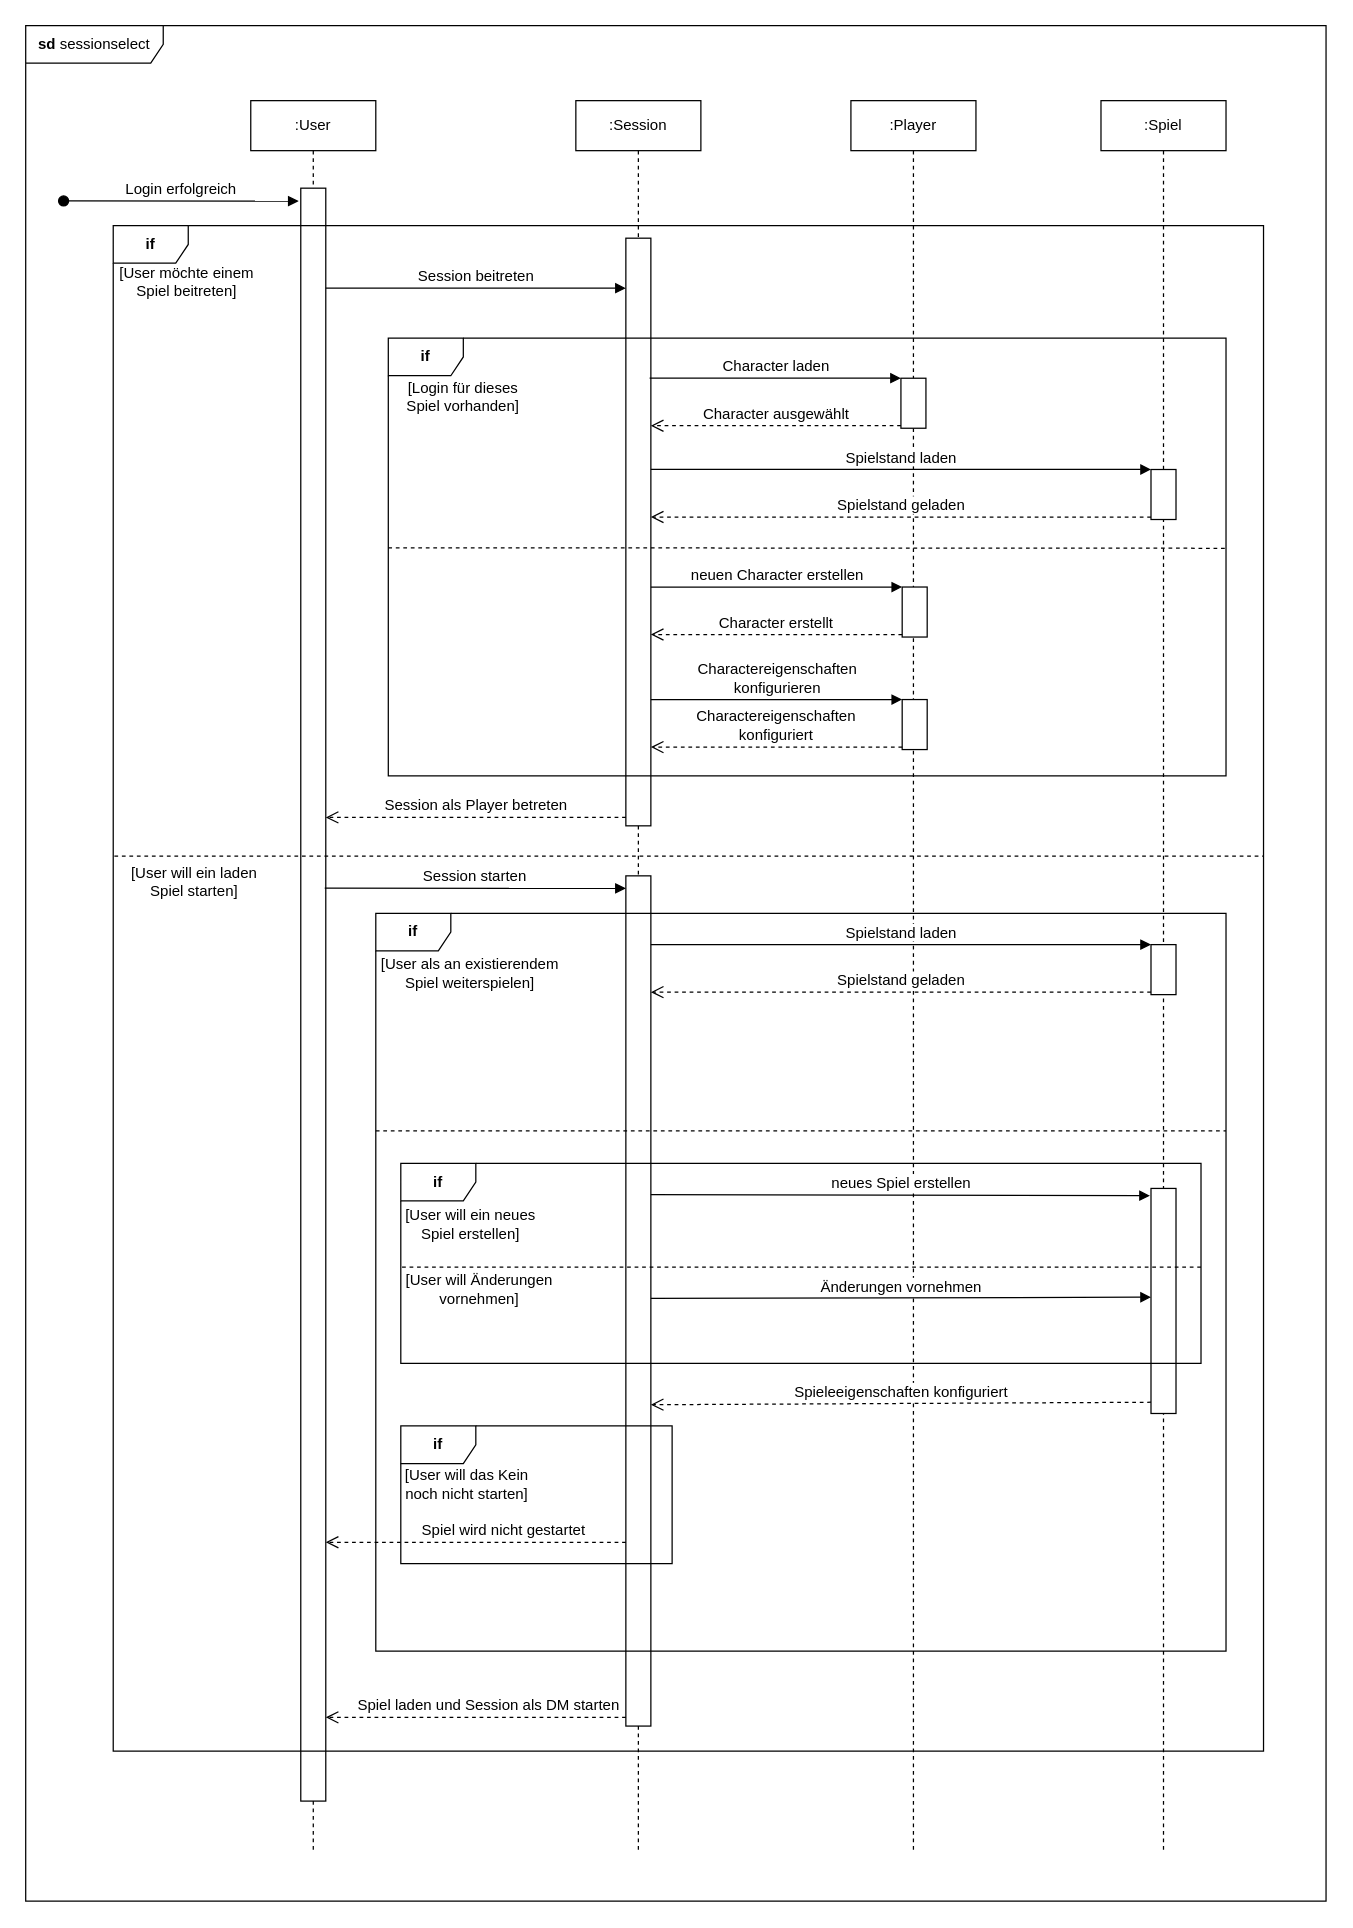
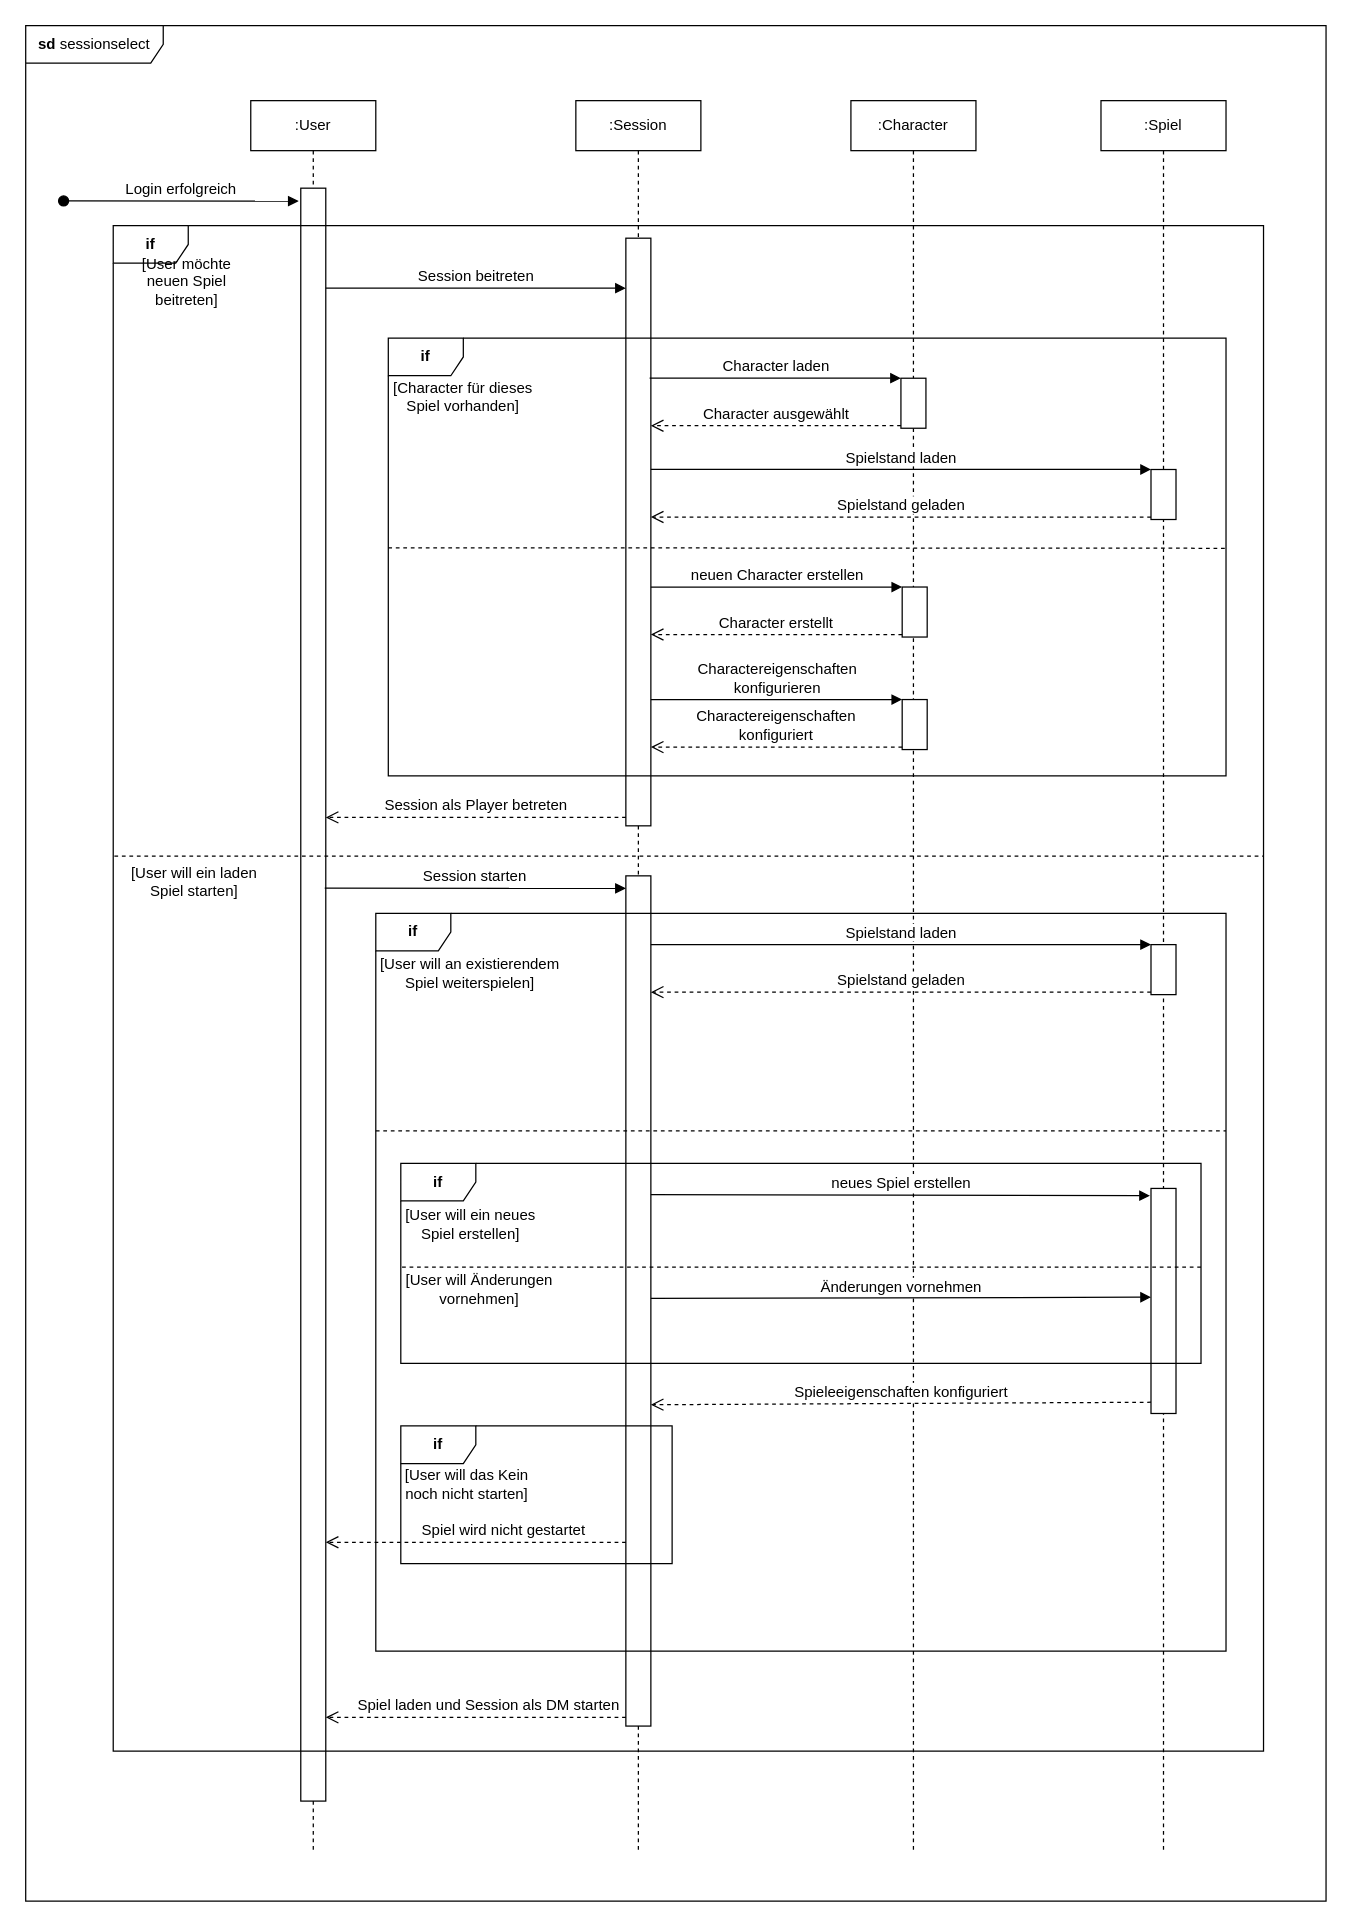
  <mxCell id="0" />
  <mxCell id="1" parent="0" />
  <mxCell id="2" value=":Session" style="shape=umlLifeline;perimeter=lifelinePerimeter;whiteSpace=wrap;html=1;container=1;collapsible=0;recursiveResize=0;outlineConnect=0;fontSize=12;" vertex="1" parent="1"><mxGeometry x="460" y="80" width="100" height="1400" as="geometry" /></mxCell>
  <mxCell id="3" value="&lt;b&gt;sd&lt;/b&gt; sessionselect" style="shape=umlFrame;whiteSpace=wrap;html=1;fontSize=12;width=110;" vertex="1" parent="1"><mxGeometry x="20" y="20" width="1040" height="1500" as="geometry" /></mxCell>
  <mxCell id="4" value="" style="html=1;points=[];perimeter=orthogonalPerimeter;fontSize=12;" vertex="1" parent="1"><mxGeometry x="500" y="700" width="20" height="680" as="geometry" /></mxCell>
  <mxCell id="5" value="" style="html=1;points=[];perimeter=orthogonalPerimeter;fontSize=12;" vertex="1" parent="1"><mxGeometry x="500" y="190" width="20" height="470" as="geometry" /></mxCell>
  <mxCell id="6" value=":User" style="shape=umlLifeline;perimeter=lifelinePerimeter;whiteSpace=wrap;html=1;container=1;collapsible=0;recursiveResize=0;outlineConnect=0;fontSize=12;" vertex="1" parent="1"><mxGeometry x="200" y="80" width="100" height="1400" as="geometry" /></mxCell>
  <mxCell id="7" value="" style="html=1;points=[];perimeter=orthogonalPerimeter;fontSize=12;" vertex="1" parent="1"><mxGeometry x="240" y="150" width="20" height="1290" as="geometry" /></mxCell>
  <mxCell id="8" value="&lt;b&gt;if&lt;/b&gt;" style="shape=umlFrame;whiteSpace=wrap;html=1;fontSize=12;" vertex="1" parent="1"><mxGeometry x="300" y="730" width="680" height="590" as="geometry" /></mxCell>
  <mxCell id="9" value="&lt;b&gt;if&lt;/b&gt;" style="shape=umlFrame;whiteSpace=wrap;html=1;fontSize=12;" vertex="1" parent="1"><mxGeometry x="90" y="180" width="920" height="1220" as="geometry" /></mxCell>
  <mxCell id="10" value="&lt;b&gt;if&lt;/b&gt;" style="shape=umlFrame;whiteSpace=wrap;html=1;fontSize=12;" vertex="1" parent="1"><mxGeometry x="310" y="270" width="670" height="350" as="geometry" /></mxCell>
  <mxCell id="11" value=":Spiel" style="shape=umlLifeline;perimeter=lifelinePerimeter;whiteSpace=wrap;html=1;container=1;collapsible=0;recursiveResize=0;outlineConnect=0;fontSize=12;" vertex="1" parent="1"><mxGeometry x="880" y="80" width="100" height="1400" as="geometry" /></mxCell>
  <mxCell id="12" value="" style="html=1;points=[];perimeter=orthogonalPerimeter;fontSize=12;" vertex="1" parent="11"><mxGeometry x="40" y="870" width="20" height="180" as="geometry" /></mxCell>
- <mxCell id="13" value=":Player" style="shape=umlLifeline;perimeter=lifelinePerimeter;whiteSpace=wrap;html=1;container=1;collapsible=0;recursiveResize=0;outlineConnect=0;fontSize=12;" vertex="1" parent="1"><mxGeometry x="680" y="80" width="100" height="1400" as="geometry" /></mxCell>
+ <mxCell id="13" value=":Character" style="shape=umlLifeline;perimeter=lifelinePerimeter;whiteSpace=wrap;html=1;container=1;collapsible=0;recursiveResize=0;outlineConnect=0;fontSize=12;" vertex="1" parent="1"><mxGeometry x="680" y="80" width="100" height="1400" as="geometry" /></mxCell>
  <mxCell id="14" value="Login erfolgreich" style="html=1;verticalAlign=bottom;startArrow=oval;endArrow=block;startSize=8;fontSize=12;exitX=0.03;exitY=0.203;exitDx=0;exitDy=0;exitPerimeter=0;entryX=-0.083;entryY=0.008;entryDx=0;entryDy=0;entryPerimeter=0;" edge="1" target="7" parent="1"><mxGeometry relative="1" as="geometry"><mxPoint x="50.3" y="160.22" as="sourcePoint" /><mxPoint x="260" y="160.22" as="targetPoint" /></mxGeometry></mxCell>
  <mxCell id="15" value="" style="endArrow=none;dashed=1;html=1;fontSize=12;entryX=1;entryY=0.601;entryDx=0;entryDy=0;entryPerimeter=0;exitX=0.001;exitY=0.601;exitDx=0;exitDy=0;exitPerimeter=0;" edge="1" parent="1"><mxGeometry width="50" height="50" relative="1" as="geometry"><mxPoint x="90.92" y="684.27" as="sourcePoint" /><mxPoint x="1010" y="684.27" as="targetPoint" /></mxGeometry></mxCell>
- <mxCell id="16" value="[User möchte einem Spiel beitreten]" style="text;html=1;strokeColor=none;fillColor=none;align=center;verticalAlign=middle;whiteSpace=wrap;rounded=0;fontSize=12;" vertex="1" parent="1"><mxGeometry x="94" y="210" width="110" height="30" as="geometry" /></mxCell>
+ <mxCell id="16" value="[User möchte neuen Spiel beitreten]" style="text;html=1;strokeColor=none;fillColor=none;align=center;verticalAlign=middle;whiteSpace=wrap;rounded=0;fontSize=12;" vertex="1" parent="1"><mxGeometry x="94" y="210" width="110" height="30" as="geometry" /></mxCell>
  <mxCell id="17" value="[User will ein laden Spiel starten]" style="text;html=1;strokeColor=none;fillColor=none;align=center;verticalAlign=middle;whiteSpace=wrap;rounded=0;fontSize=12;" vertex="1" parent="1"><mxGeometry x="95" y="690" width="120" height="30" as="geometry" /></mxCell>
  <mxCell id="18" value="Session beitreten" style="html=1;verticalAlign=bottom;endArrow=block;entryX=0;entryY=0;fontSize=12;" edge="1" parent="1" source="7"><mxGeometry relative="1" as="geometry"><mxPoint x="280" y="230" as="sourcePoint" /><mxPoint x="500" y="230" as="targetPoint" /></mxGeometry></mxCell>
  <mxCell id="19" value="" style="html=1;points=[];perimeter=orthogonalPerimeter;fontSize=12;" vertex="1" parent="1"><mxGeometry x="720" y="302" width="20" height="40" as="geometry" /></mxCell>
  <mxCell id="20" value="Character laden" style="html=1;verticalAlign=bottom;endArrow=block;entryX=0;entryY=0;fontSize=12;" edge="1" parent="1"><mxGeometry relative="1" as="geometry"><mxPoint x="519" y="302" as="sourcePoint" /><mxPoint x="720" y="302" as="targetPoint" /></mxGeometry></mxCell>
  <mxCell id="21" value="Character ausgewählt" style="html=1;verticalAlign=bottom;endArrow=open;dashed=1;endSize=8;exitX=0;exitY=0.95;fontSize=12;" edge="1" source="19" parent="1"><mxGeometry relative="1" as="geometry"><mxPoint x="520" y="340" as="targetPoint" /></mxGeometry></mxCell>
  <mxCell id="22" value="" style="endArrow=none;dashed=1;html=1;fontSize=12;exitX=0;exitY=0.479;exitDx=0;exitDy=0;exitPerimeter=0;" edge="1" parent="1" source="10"><mxGeometry width="50" height="50" relative="1" as="geometry"><mxPoint x="101" y="438" as="sourcePoint" /><mxPoint x="980" y="438" as="targetPoint" /></mxGeometry></mxCell>
- <mxCell id="23" value="[Login für dieses Spiel vorhanden]" style="text;html=1;strokeColor=none;fillColor=none;align=center;verticalAlign=middle;whiteSpace=wrap;rounded=0;fontSize=12;" vertex="1" parent="1"><mxGeometry x="310" y="302" width="120" height="30" as="geometry" /></mxCell>
+ <mxCell id="23" value="[Character für dieses Spiel vorhanden]" style="text;html=1;strokeColor=none;fillColor=none;align=center;verticalAlign=middle;whiteSpace=wrap;rounded=0;fontSize=12;" vertex="1" parent="1"><mxGeometry x="310" y="302" width="120" height="30" as="geometry" /></mxCell>
  <mxCell id="24" value="" style="html=1;points=[];perimeter=orthogonalPerimeter;fontSize=12;" vertex="1" parent="1"><mxGeometry x="920" y="375" width="20" height="40" as="geometry" /></mxCell>
  <mxCell id="25" value="Spielstand laden" style="html=1;verticalAlign=bottom;endArrow=block;entryX=0;entryY=0;fontSize=12;" edge="1" parent="1" target="24"><mxGeometry relative="1" as="geometry"><mxPoint x="520" y="375" as="sourcePoint" /></mxGeometry></mxCell>
  <mxCell id="26" value="Spielstand geladen" style="html=1;verticalAlign=bottom;endArrow=open;dashed=1;endSize=8;exitX=0;exitY=0.95;fontSize=12;" edge="1" parent="1" source="24"><mxGeometry relative="1" as="geometry"><mxPoint x="520" y="413" as="targetPoint" /></mxGeometry></mxCell>
  <mxCell id="27" value="" style="html=1;points=[];perimeter=orthogonalPerimeter;fontSize=12;" vertex="1" parent="1"><mxGeometry x="721" y="469" width="20" height="40" as="geometry" /></mxCell>
  <mxCell id="28" value="neuen Character erstellen" style="html=1;verticalAlign=bottom;endArrow=block;entryX=0;entryY=0;fontSize=12;" edge="1" parent="1"><mxGeometry relative="1" as="geometry"><mxPoint x="520" y="469" as="sourcePoint" /><mxPoint x="721" y="469" as="targetPoint" /></mxGeometry></mxCell>
  <mxCell id="29" value="Character erstellt" style="html=1;verticalAlign=bottom;endArrow=open;dashed=1;endSize=8;exitX=0;exitY=0.95;fontSize=12;" edge="1" parent="1" source="27" target="5"><mxGeometry relative="1" as="geometry"><mxPoint x="520" y="537" as="targetPoint" /></mxGeometry></mxCell>
  <mxCell id="30" value="" style="html=1;points=[];perimeter=orthogonalPerimeter;fontSize=12;" vertex="1" parent="1"><mxGeometry x="721" y="559" width="20" height="40" as="geometry" /></mxCell>
  <mxCell id="31" value="Charactereigenschaften&lt;br&gt;konfigurieren" style="html=1;verticalAlign=bottom;endArrow=block;entryX=0;entryY=0;fontSize=12;" edge="1" parent="1"><mxGeometry relative="1" as="geometry"><mxPoint x="520" y="559" as="sourcePoint" /><mxPoint x="721" y="559" as="targetPoint" /></mxGeometry></mxCell>
  <mxCell id="32" value="Charactereigenschaften &lt;br&gt;konfiguriert" style="html=1;verticalAlign=bottom;endArrow=open;dashed=1;endSize=8;exitX=0;exitY=0.95;fontSize=12;" edge="1" parent="1" source="30" target="5"><mxGeometry x="0.005" relative="1" as="geometry"><mxPoint x="520" y="607" as="targetPoint" /><mxPoint as="offset" /></mxGeometry></mxCell>
  <mxCell id="33" value="Session starten" style="html=1;verticalAlign=bottom;endArrow=block;entryX=0;entryY=0;fontSize=12;exitX=0.958;exitY=0.434;exitDx=0;exitDy=0;exitPerimeter=0;" edge="1" parent="1" source="7"><mxGeometry relative="1" as="geometry"><mxPoint x="280" y="710" as="sourcePoint" /><mxPoint x="500" y="710" as="targetPoint" /></mxGeometry></mxCell>
  <mxCell id="34" value="" style="endArrow=none;dashed=1;html=1;fontSize=12;" edge="1" parent="1"><mxGeometry width="50" height="50" relative="1" as="geometry"><mxPoint x="321" y="1013" as="sourcePoint" /><mxPoint x="960" y="1013" as="targetPoint" /></mxGeometry></mxCell>
  <mxCell id="35" value="[User will ein neues Spiel erstellen]" style="text;html=1;strokeColor=none;fillColor=none;align=center;verticalAlign=middle;whiteSpace=wrap;rounded=0;fontSize=12;" vertex="1" parent="1"><mxGeometry x="316" y="964" width="120" height="30" as="geometry" /></mxCell>
  <mxCell id="36" value="neues Spiel erstellen" style="html=1;verticalAlign=bottom;endArrow=block;fontSize=12;entryX=-0.042;entryY=0.032;entryDx=0;entryDy=0;entryPerimeter=0;" edge="1" target="12" parent="1"><mxGeometry relative="1" as="geometry"><mxPoint x="520" y="955" as="sourcePoint" /></mxGeometry></mxCell>
  <mxCell id="37" value="Spieleeigenschaften konfiguriert" style="html=1;verticalAlign=bottom;endArrow=open;dashed=1;endSize=8;exitX=0;exitY=0.95;fontSize=12;" edge="1" parent="1"><mxGeometry relative="1" as="geometry"><mxPoint x="520" y="1123" as="targetPoint" /><mxPoint x="920" y="1121" as="sourcePoint" /></mxGeometry></mxCell>
  <mxCell id="38" value="Session als Player betreten" style="html=1;verticalAlign=bottom;endArrow=open;dashed=1;endSize=8;exitX=0;exitY=0.924;fontSize=12;exitDx=0;exitDy=0;exitPerimeter=0;" edge="1" parent="1"><mxGeometry relative="1" as="geometry"><mxPoint x="260" y="653.28" as="targetPoint" /><mxPoint x="500" y="653.28" as="sourcePoint" /></mxGeometry></mxCell>
  <mxCell id="39" value="Änderungen vornehmen" style="html=1;verticalAlign=bottom;endArrow=block;entryX=0;entryY=0;fontSize=12;" edge="1" parent="1"><mxGeometry relative="1" as="geometry"><mxPoint x="520" y="1038" as="sourcePoint" /><mxPoint x="920" y="1037" as="targetPoint" /></mxGeometry></mxCell>
  <mxCell id="40" value="[User will Änderungen vornehmen]" style="text;html=1;strokeColor=none;fillColor=none;align=center;verticalAlign=middle;whiteSpace=wrap;rounded=0;fontSize=12;" vertex="1" parent="1"><mxGeometry x="323" y="1016" width="120" height="30" as="geometry" /></mxCell>
  <mxCell id="41" value="" style="endArrow=none;dashed=1;html=1;fontSize=12;" edge="1" parent="1"><mxGeometry width="50" height="50" relative="1" as="geometry"><mxPoint x="300" y="904" as="sourcePoint" /><mxPoint x="980" y="904" as="targetPoint" /></mxGeometry></mxCell>
- <mxCell id="42" value="[User als an existierendem Spiel weiterspielen]" style="text;html=1;strokeColor=none;fillColor=none;align=center;verticalAlign=middle;whiteSpace=wrap;rounded=0;fontSize=12;" vertex="1" parent="1"><mxGeometry x="301" y="763" width="149" height="30" as="geometry" /></mxCell>
+ <mxCell id="42" value="[User will an existierendem Spiel weiterspielen]" style="text;html=1;strokeColor=none;fillColor=none;align=center;verticalAlign=middle;whiteSpace=wrap;rounded=0;fontSize=12;" vertex="1" parent="1"><mxGeometry x="301" y="763" width="149" height="30" as="geometry" /></mxCell>
  <mxCell id="43" value="" style="html=1;points=[];perimeter=orthogonalPerimeter;fontSize=12;" vertex="1" parent="1"><mxGeometry x="920" y="755" width="20" height="40" as="geometry" /></mxCell>
  <mxCell id="44" value="Spielstand laden" style="html=1;verticalAlign=bottom;endArrow=block;entryX=0;entryY=0;fontSize=12;" edge="1" parent="1" target="43"><mxGeometry relative="1" as="geometry"><mxPoint x="520" y="755" as="sourcePoint" /></mxGeometry></mxCell>
  <mxCell id="45" value="Spielstand geladen" style="html=1;verticalAlign=bottom;endArrow=open;dashed=1;endSize=8;exitX=0;exitY=0.95;fontSize=12;" edge="1" parent="1" source="43"><mxGeometry relative="1" as="geometry"><mxPoint x="520" y="793" as="targetPoint" /></mxGeometry></mxCell>
  <mxCell id="46" value="&lt;b&gt;if&lt;/b&gt;" style="shape=umlFrame;whiteSpace=wrap;html=1;fontSize=12;" vertex="1" parent="1"><mxGeometry x="320" y="1140" width="217" height="110" as="geometry" /></mxCell>
  <mxCell id="47" value="[User will das Kein noch nicht starten]" style="text;html=1;strokeColor=none;fillColor=none;align=center;verticalAlign=middle;whiteSpace=wrap;rounded=0;fontSize=12;" vertex="1" parent="1"><mxGeometry x="313" y="1172" width="120" height="30" as="geometry" /></mxCell>
  <mxCell id="48" value="Spiel wird nicht gestartet" style="html=1;verticalAlign=bottom;endArrow=open;dashed=1;endSize=8;fontSize=12;" edge="1" parent="1" target="7"><mxGeometry x="-0.182" relative="1" as="geometry"><mxPoint x="259" y="1236" as="targetPoint" /><mxPoint x="500" y="1233" as="sourcePoint" /><mxPoint as="offset" /></mxGeometry></mxCell>
  <mxCell id="49" value="Spiel laden und Session als DM starten" style="html=1;verticalAlign=bottom;endArrow=open;dashed=1;endSize=8;fontSize=12;" edge="1" parent="1"><mxGeometry x="-0.083" relative="1" as="geometry"><mxPoint x="260" y="1373" as="targetPoint" /><mxPoint x="500" y="1373" as="sourcePoint" /><mxPoint as="offset" /></mxGeometry></mxCell>
  <mxCell id="50" value="&lt;b&gt;if&lt;/b&gt;" style="shape=umlFrame;whiteSpace=wrap;html=1;fontSize=12;" vertex="1" parent="1"><mxGeometry x="320" y="930" width="640" height="160" as="geometry" /></mxCell>
